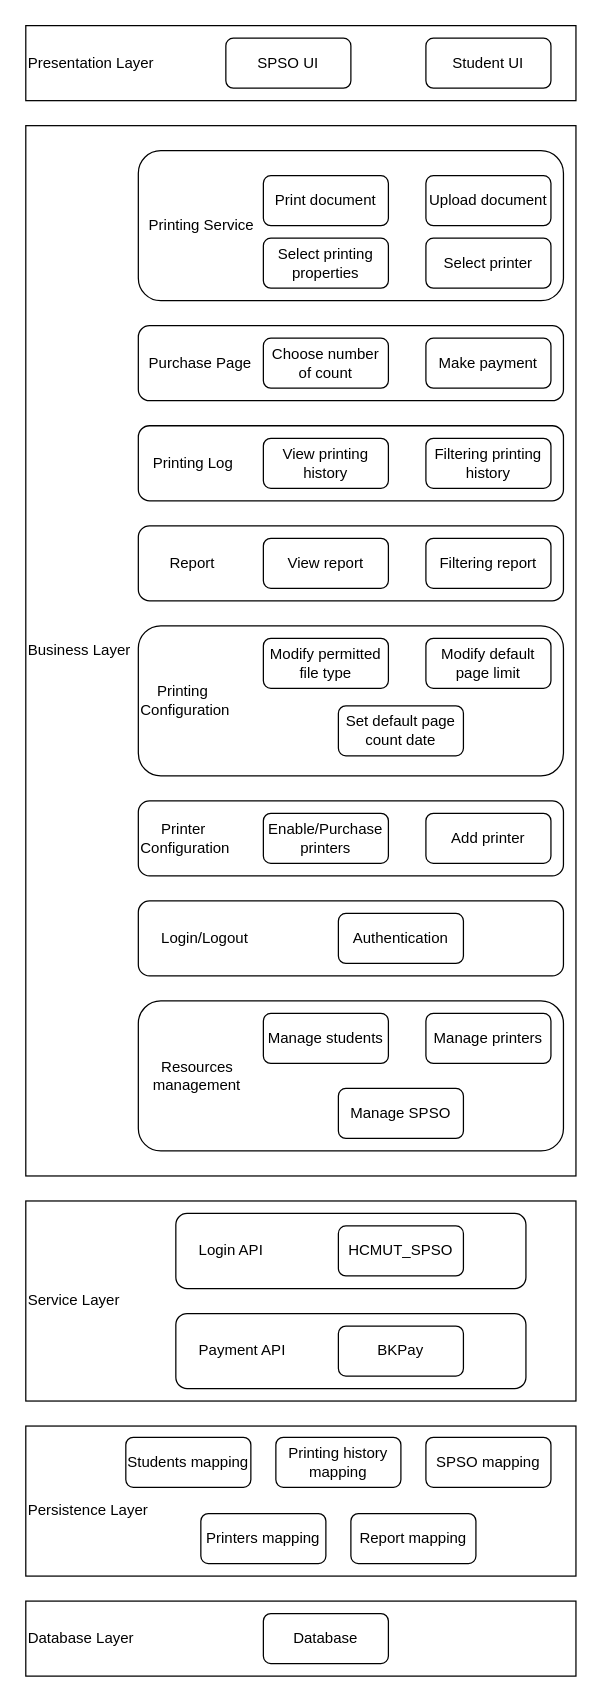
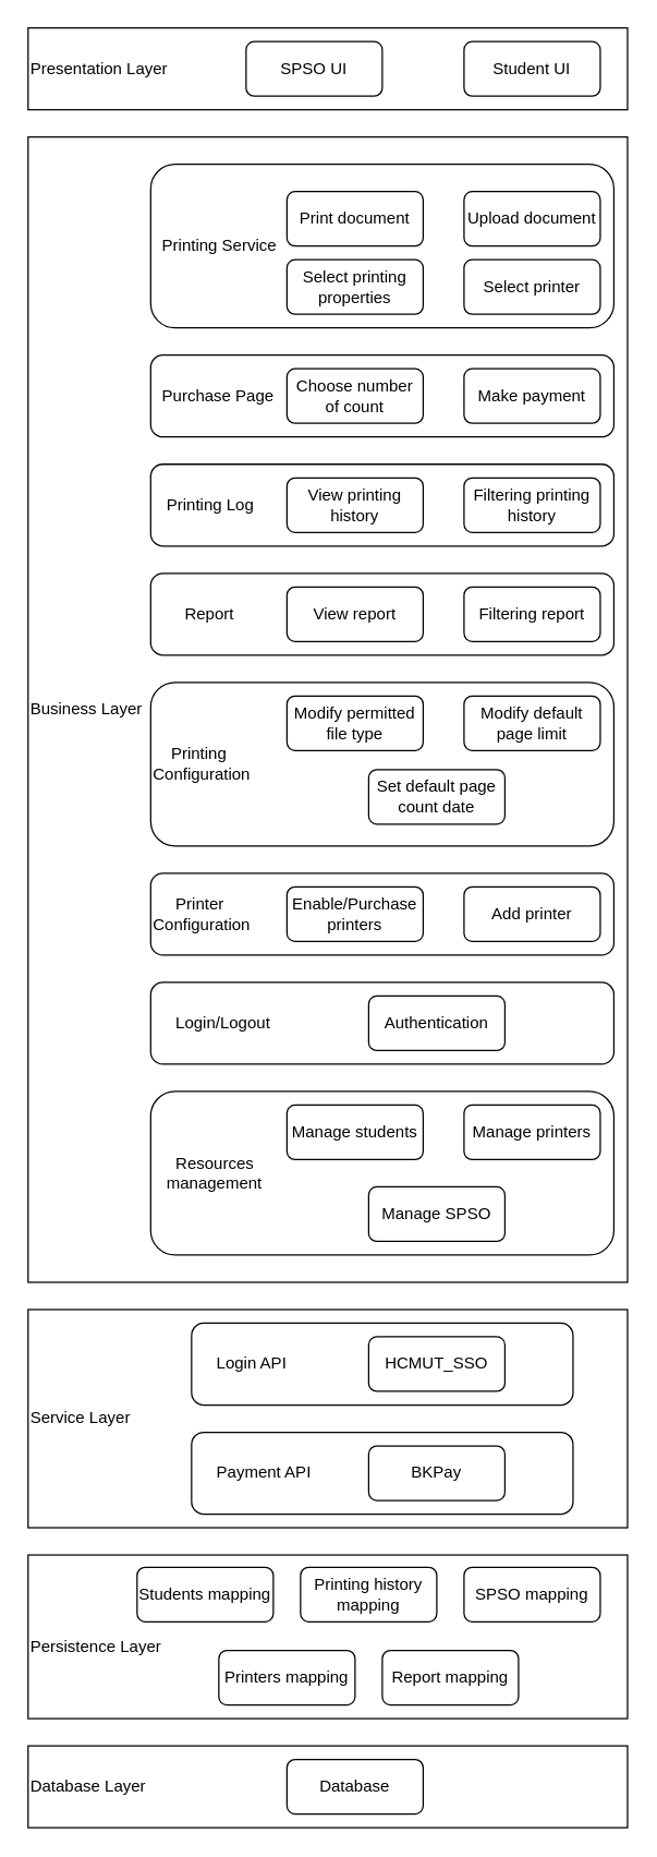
  <mxCell id="0" />
  <mxCell id="1" parent="0" />
  <mxCell id="2" value="Presentation Layer" style="rounded=0;whiteSpace=wrap;html=1;align=left;" vertex="1" parent="1"><mxGeometry x="20" y="20" width="440" height="60" as="geometry" /></mxCell>
  <mxCell id="3" value="Business Layer" style="rounded=0;whiteSpace=wrap;html=1;align=left;" vertex="1" parent="1"><mxGeometry x="20" y="100" width="440" height="840" as="geometry" /></mxCell>
  <mxCell id="4" value="&amp;nbsp;&amp;nbsp;&lt;div&gt;Persistence Layer&lt;/div&gt;" style="rounded=0;whiteSpace=wrap;html=1;align=left;" vertex="1" parent="1"><mxGeometry x="20" y="1140" width="440" height="120" as="geometry" /></mxCell>
  <mxCell id="5" value="Service Layer" style="rounded=0;whiteSpace=wrap;html=1;align=left;" vertex="1" parent="1"><mxGeometry x="20" y="960" width="440" height="160" as="geometry" /></mxCell>
  <mxCell id="6" value="Student UI" style="rounded=1;whiteSpace=wrap;html=1;" vertex="1" parent="1"><mxGeometry x="340" y="30" width="100" height="40" as="geometry" /></mxCell>
  <mxCell id="7" value="&amp;nbsp; Printing Service" style="rounded=1;whiteSpace=wrap;html=1;align=left;verticalAlign=middle;" vertex="1" parent="1"><mxGeometry x="110" y="120" width="340" height="120" as="geometry" /></mxCell>
  <mxCell id="8" value="SPSO UI" style="rounded=1;whiteSpace=wrap;html=1;" vertex="1" parent="1"><mxGeometry x="180" y="30" width="100" height="40" as="geometry" /></mxCell>
  <mxCell id="9" value="Print document" style="rounded=1;whiteSpace=wrap;html=1;" vertex="1" parent="1"><mxGeometry x="210" y="140" width="100" height="40" as="geometry" /></mxCell>
  <mxCell id="10" value="Upload document" style="rounded=1;whiteSpace=wrap;html=1;" vertex="1" parent="1"><mxGeometry x="340" y="140" width="100" height="40" as="geometry" /></mxCell>
  <mxCell id="11" value="Select printing properties" style="rounded=1;whiteSpace=wrap;html=1;" vertex="1" parent="1"><mxGeometry x="210" y="190" width="100" height="40" as="geometry" /></mxCell>
  <mxCell id="12" value="Select printer" style="rounded=1;whiteSpace=wrap;html=1;" vertex="1" parent="1"><mxGeometry x="340" y="190" width="100" height="40" as="geometry" /></mxCell>
  <mxCell id="13" value="&amp;nbsp; Purchase Page" style="rounded=1;whiteSpace=wrap;html=1;align=left;" vertex="1" parent="1"><mxGeometry x="110" y="260" width="340" height="60" as="geometry" /></mxCell>
  <mxCell id="14" value="Make payment" style="rounded=1;whiteSpace=wrap;html=1;" vertex="1" parent="1"><mxGeometry x="340" y="270" width="100" height="40" as="geometry" /></mxCell>
  <mxCell id="15" value="Choose number of count" style="rounded=1;whiteSpace=wrap;html=1;" vertex="1" parent="1"><mxGeometry x="210" y="270" width="100" height="40" as="geometry" /></mxCell>
  <mxCell id="16" value="&amp;nbsp; &amp;nbsp;Printing Log" style="rounded=1;whiteSpace=wrap;html=1;align=left;" vertex="1" parent="1"><mxGeometry x="110" y="340" width="340" height="60" as="geometry" /></mxCell>
  <mxCell id="17" value="View printing history" style="rounded=1;whiteSpace=wrap;html=1;" vertex="1" parent="1"><mxGeometry x="210" y="350" width="100" height="40" as="geometry" /></mxCell>
  <mxCell id="18" value="Filtering printing history" style="rounded=1;whiteSpace=wrap;html=1;" vertex="1" parent="1"><mxGeometry x="340" y="350" width="100" height="40" as="geometry" /></mxCell>
  <mxCell id="19" value="&amp;nbsp; &amp;nbsp; &amp;nbsp; &amp;nbsp;Report" style="rounded=1;whiteSpace=wrap;html=1;align=left;" vertex="1" parent="1"><mxGeometry x="110" y="420" width="340" height="60" as="geometry" /></mxCell>
  <mxCell id="20" value="View report" style="rounded=1;whiteSpace=wrap;html=1;" vertex="1" parent="1"><mxGeometry x="210" y="430" width="100" height="40" as="geometry" /></mxCell>
  <mxCell id="21" value="Filtering report" style="rounded=1;whiteSpace=wrap;html=1;" vertex="1" parent="1"><mxGeometry x="340" y="430" width="100" height="40" as="geometry" /></mxCell>
  <mxCell id="22" value="&amp;nbsp; &amp;nbsp; &amp;nbsp;Login/Logout" style="rounded=1;whiteSpace=wrap;html=1;align=left;" vertex="1" parent="1"><mxGeometry x="110" y="720" width="340" height="60" as="geometry" /></mxCell>
  <mxCell id="23" value="Authentication" style="rounded=1;whiteSpace=wrap;html=1;" vertex="1" parent="1"><mxGeometry x="270" y="730" width="100" height="40" as="geometry" /></mxCell>
  <mxCell id="24" value="&amp;nbsp; &amp;nbsp; &amp;nbsp;Resources&amp;nbsp;&lt;div&gt;&amp;nbsp; &amp;nbsp;management&lt;/div&gt;" style="rounded=1;whiteSpace=wrap;html=1;align=left;" vertex="1" parent="1"><mxGeometry x="110" y="800" width="340" height="120" as="geometry" /></mxCell>
  <mxCell id="25" value="Manage printers" style="rounded=1;whiteSpace=wrap;html=1;" vertex="1" parent="1"><mxGeometry x="340" y="810" width="100" height="40" as="geometry" /></mxCell>
  <mxCell id="26" value="Manage students" style="rounded=1;whiteSpace=wrap;html=1;" vertex="1" parent="1"><mxGeometry x="210" y="810" width="100" height="40" as="geometry" /></mxCell>
  <mxCell id="27" value="Manage SPSO" style="rounded=1;whiteSpace=wrap;html=1;" vertex="1" parent="1"><mxGeometry x="270" y="870" width="100" height="40" as="geometry" /></mxCell>
  <mxCell id="28" value="&amp;nbsp; &amp;nbsp; &amp;nbsp;Login API" style="rounded=1;whiteSpace=wrap;html=1;align=left;" vertex="1" parent="1"><mxGeometry x="140" y="970" width="280" height="60" as="geometry" /></mxCell>
- <mxCell id="29" value="HCMUT_SPSO" style="rounded=1;whiteSpace=wrap;html=1;" vertex="1" parent="1"><mxGeometry x="270" y="980" width="100" height="40" as="geometry" /></mxCell>
+ <mxCell id="29" value="HCMUT_SSO" style="rounded=1;whiteSpace=wrap;html=1;" vertex="1" parent="1"><mxGeometry x="270" y="980" width="100" height="40" as="geometry" /></mxCell>
  <mxCell id="30" value="&amp;nbsp; &amp;nbsp; &amp;nbsp;Payment API" style="rounded=1;whiteSpace=wrap;html=1;align=left;" vertex="1" parent="1"><mxGeometry x="140" y="1050" width="280" height="60" as="geometry" /></mxCell>
  <mxCell id="31" value="BKPay" style="rounded=1;whiteSpace=wrap;html=1;" vertex="1" parent="1"><mxGeometry x="270" y="1060" width="100" height="40" as="geometry" /></mxCell>
  <mxCell id="32" value="Students mapping" style="rounded=1;whiteSpace=wrap;html=1;" vertex="1" parent="1"><mxGeometry x="100" y="1149" width="100" height="40" as="geometry" /></mxCell>
  <mxCell id="33" value="SPSO mapping" style="rounded=1;whiteSpace=wrap;html=1;" vertex="1" parent="1"><mxGeometry x="340" y="1149" width="100" height="40" as="geometry" /></mxCell>
  <mxCell id="34" value="Printing history mapping" style="rounded=1;whiteSpace=wrap;html=1;" vertex="1" parent="1"><mxGeometry x="220" y="1149" width="100" height="40" as="geometry" /></mxCell>
  <mxCell id="35" value="Report mapping" style="rounded=1;whiteSpace=wrap;html=1;" vertex="1" parent="1"><mxGeometry x="280" y="1210" width="100" height="40" as="geometry" /></mxCell>
  <mxCell id="36" value="Printers mapping" style="rounded=1;whiteSpace=wrap;html=1;" vertex="1" parent="1"><mxGeometry x="160" y="1210" width="100" height="40" as="geometry" /></mxCell>
  <mxCell id="37" value="&amp;nbsp; &amp;nbsp; Printing&amp;nbsp;&lt;div&gt;Configuration&lt;/div&gt;" style="rounded=1;whiteSpace=wrap;html=1;align=left;verticalAlign=middle;" vertex="1" parent="1"><mxGeometry x="110" y="500" width="340" height="120" as="geometry" /></mxCell>
  <mxCell id="38" value="Modify permitted file type" style="rounded=1;whiteSpace=wrap;html=1;" vertex="1" parent="1"><mxGeometry x="210" y="510" width="100" height="40" as="geometry" /></mxCell>
  <mxCell id="39" value="Modify default page limit" style="rounded=1;whiteSpace=wrap;html=1;" vertex="1" parent="1"><mxGeometry x="340" y="510" width="100" height="40" as="geometry" /></mxCell>
  <mxCell id="40" value="Set default page count date" style="rounded=1;whiteSpace=wrap;html=1;" vertex="1" parent="1"><mxGeometry x="270" y="564" width="100" height="40" as="geometry" /></mxCell>
  <mxCell id="41" value="&amp;nbsp; &amp;nbsp; &amp;nbsp;Printer&amp;nbsp;&lt;div&gt;Configuration&lt;/div&gt;" style="rounded=1;whiteSpace=wrap;html=1;align=left;verticalAlign=middle;" vertex="1" parent="1"><mxGeometry x="110" y="640" width="340" height="60" as="geometry" /></mxCell>
  <mxCell id="42" value="Enable/Purchase printers" style="rounded=1;whiteSpace=wrap;html=1;" vertex="1" parent="1"><mxGeometry x="210" y="650" width="100" height="40" as="geometry" /></mxCell>
  <mxCell id="43" value="Add printer" style="rounded=1;whiteSpace=wrap;html=1;" vertex="1" parent="1"><mxGeometry x="340" y="650" width="100" height="40" as="geometry" /></mxCell>
  <mxCell id="44" value="Database Layer" style="rounded=0;whiteSpace=wrap;html=1;align=left;" vertex="1" parent="1"><mxGeometry x="20" y="1280" width="440" height="60" as="geometry" /></mxCell>
  <mxCell id="45" value="Database" style="rounded=1;whiteSpace=wrap;html=1;" vertex="1" parent="1"><mxGeometry x="210" y="1290" width="100" height="40" as="geometry" /></mxCell>
